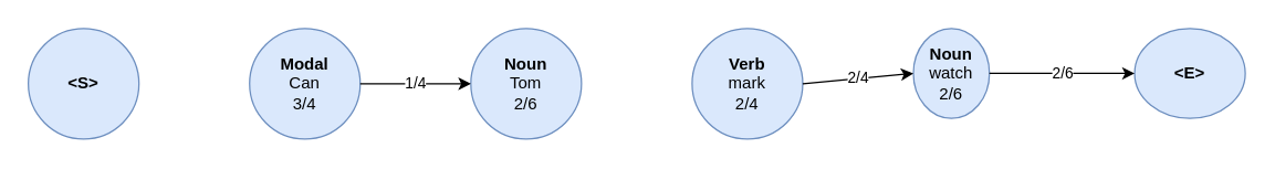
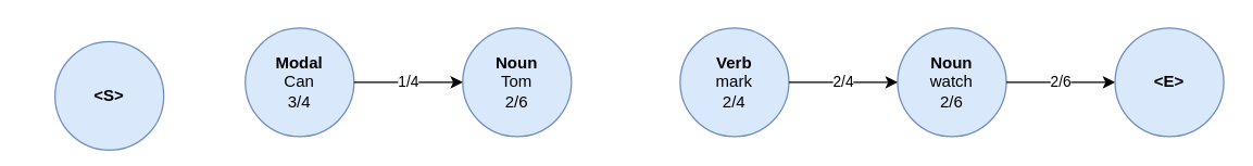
  <mxCell id="0" />
  <mxCell id="1" parent="0" />
- <mxCell id="2" value="&lt;b&gt;&amp;lt;S&amp;gt;&lt;/b&gt;" style="ellipse;whiteSpace=wrap;html=1;aspect=fixed;fillColor=#dae8fc;strokeColor=#6c8ebf;" vertex="1" parent="1"><mxGeometry x="20" y="20" width="80" height="80" as="geometry" /></mxCell>
+ <mxCell id="2" value="&lt;b&gt;&amp;lt;S&amp;gt;&lt;/b&gt;" style="ellipse;whiteSpace=wrap;html=1;aspect=fixed;fillColor=#dae8fc;strokeColor=#6c8ebf;" vertex="1" parent="1"><mxGeometry x="40" y="30" width="80" height="80" as="geometry" /></mxCell>
  <mxCell id="3" value="&lt;b&gt;Modal&lt;/b&gt;&lt;br&gt;Can&lt;br&gt;3/4" style="ellipse;whiteSpace=wrap;html=1;aspect=fixed;fillColor=#dae8fc;strokeColor=#6c8ebf;" vertex="1" parent="1"><mxGeometry x="180" y="20" width="80" height="80" as="geometry" /></mxCell>
  <mxCell id="4" value="&lt;b&gt;Noun&lt;/b&gt;&lt;br&gt;Tom&lt;br&gt;2/6" style="ellipse;whiteSpace=wrap;html=1;aspect=fixed;fillColor=#dae8fc;strokeColor=#6c8ebf;" vertex="1" parent="1"><mxGeometry x="340" y="20" width="80" height="80" as="geometry" /></mxCell>
  <mxCell id="5" value="&lt;b&gt;Verb&lt;/b&gt;&lt;br&gt;mark&lt;br&gt;2/4" style="ellipse;whiteSpace=wrap;html=1;aspect=fixed;fillColor=#dae8fc;strokeColor=#6c8ebf;" vertex="1" parent="1"><mxGeometry x="500" y="20" width="80" height="80" as="geometry" /></mxCell>
- <mxCell id="6" value="&lt;b&gt;Noun&lt;/b&gt;&lt;br&gt;watch&lt;br&gt;2/6" style="ellipse;whiteSpace=wrap;html=1;aspect=fixed;fillColor=#dae8fc;strokeColor=#6c8ebf;" vertex="1" parent="1"><mxGeometry x="660" y="20" width="55" height="65" as="geometry" /></mxCell>
- <mxCell id="7" value="&lt;b&gt;&amp;lt;E&amp;gt;&lt;/b&gt;" style="ellipse;whiteSpace=wrap;html=1;aspect=fixed;fillColor=#dae8fc;strokeColor=#6c8ebf;" vertex="1" parent="1"><mxGeometry x="820" y="20" width="80" height="65" as="geometry" /></mxCell>
+ <mxCell id="6" value="&lt;b&gt;Noun&lt;/b&gt;&lt;br&gt;watch&lt;br&gt;2/6" style="ellipse;whiteSpace=wrap;html=1;aspect=fixed;fillColor=#dae8fc;strokeColor=#6c8ebf;" vertex="1" parent="1"><mxGeometry x="660" y="20" width="80" height="80" as="geometry" /></mxCell>
+ <mxCell id="7" value="&lt;b&gt;&amp;lt;E&amp;gt;&lt;/b&gt;" style="ellipse;whiteSpace=wrap;html=1;aspect=fixed;fillColor=#dae8fc;strokeColor=#6c8ebf;" vertex="1" parent="1"><mxGeometry x="820" y="20" width="80" height="80" as="geometry" /></mxCell>
  <mxCell id="8" value="1/4" style="endArrow=classic;html=1;rounded=0;exitX=1;exitY=0.5;exitDx=0;exitDy=0;entryX=0;entryY=0.5;entryDx=0;entryDy=0;" edge="1" parent="1" source="3" target="4"><mxGeometry width="50" height="50" relative="1" as="geometry"><mxPoint x="430" y="120" as="sourcePoint" /><mxPoint x="340" y="60" as="targetPoint" /></mxGeometry></mxCell>
  <mxCell id="9" value="2/4" style="endArrow=classic;html=1;rounded=0;exitX=1;exitY=0.5;exitDx=0;exitDy=0;entryX=0;entryY=0.5;entryDx=0;entryDy=0;" edge="1" parent="1" source="5" target="6"><mxGeometry width="50" height="50" relative="1" as="geometry"><mxPoint x="430" y="120" as="sourcePoint" /><mxPoint x="480" y="70" as="targetPoint" /></mxGeometry></mxCell>
  <mxCell id="10" value="2/6" style="endArrow=classic;html=1;rounded=0;exitX=1;exitY=0.5;exitDx=0;exitDy=0;entryX=0;entryY=0.5;entryDx=0;entryDy=0;" edge="1" parent="1" source="6" target="7"><mxGeometry width="50" height="50" relative="1" as="geometry"><mxPoint x="430" y="120" as="sourcePoint" /><mxPoint x="480" y="70" as="targetPoint" /></mxGeometry></mxCell>
